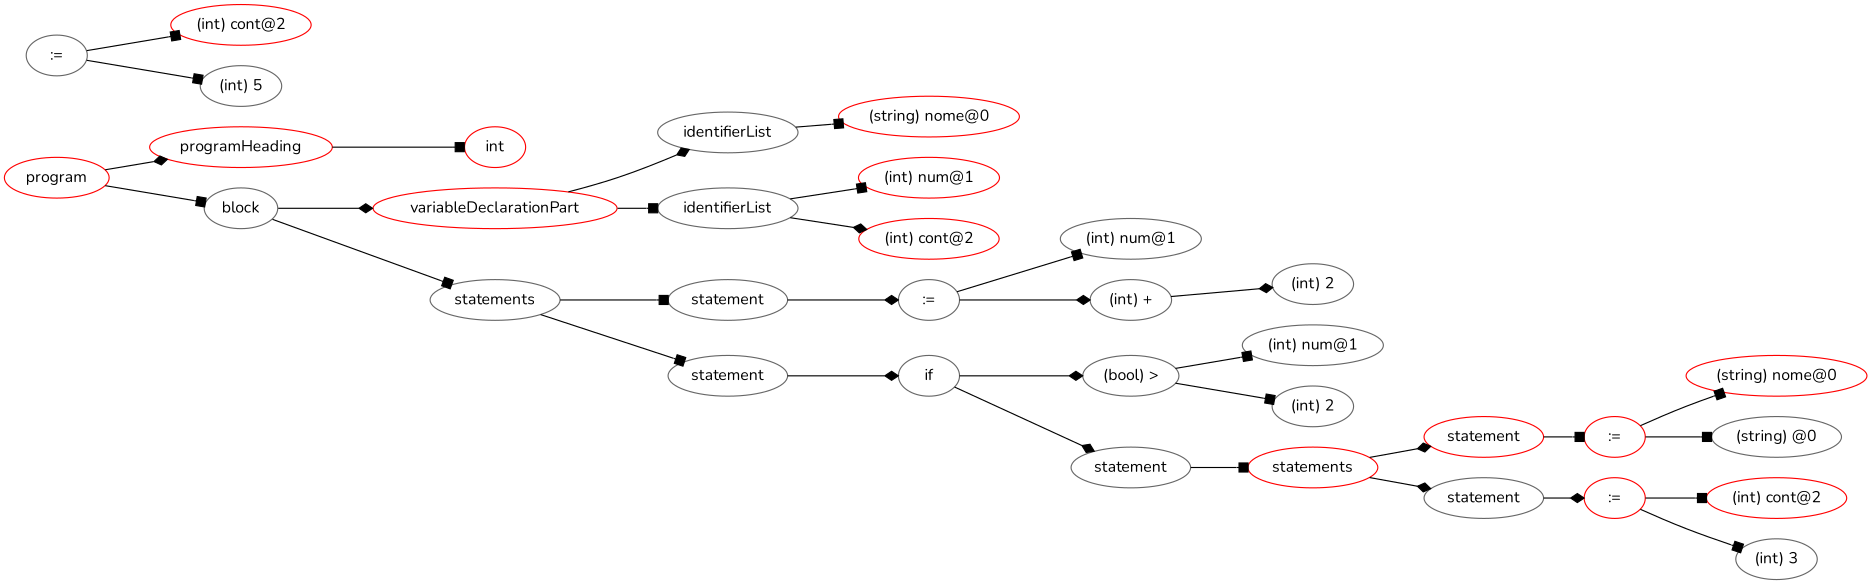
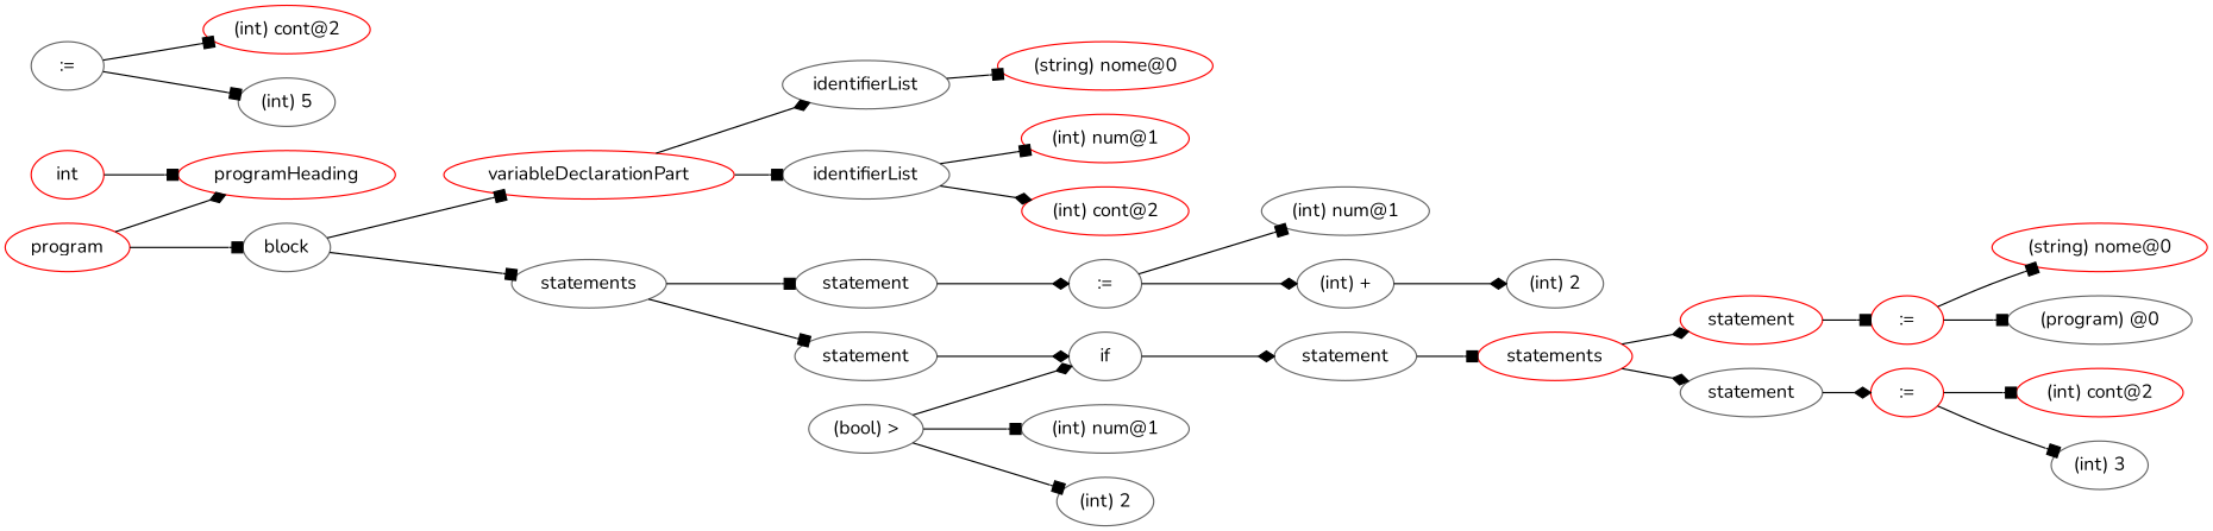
  digraph {
    fontname=Nunito
    ordering=out
    rankdir=LR
    node [color=gray40 fontname=Nunito]
    edge [arrowhead=box fontname=Nunito]
    n1 [color=red label=program]
    n2 [color=red label=programHeading]
    n3 [label=block]
    n4 [color=red label=int]
    n5 [color=red label=variableDeclarationPart]
    n6 [label=statements]
    n7 [label=identifierList]
    n8 [label=identifierList]
    n9 [label=statement]
    n10 [label=statement]
    n11 [color=red label="(string) nome@0"]
    n12 [color=red label="(int) num@1"]
    n13 [color=red label="(int) cont@2"]
    n14 [label=":="]
    n15 [label=if]
    n16 [label="(int) num@1"]
    n17 [label="(int) +"]
    n18 [label="(int) 2"]
    n19 [label="(bool) >"]
    n20 [label=statement]
    n21 [label="(int) num@1"]
    n22 [label="(int) 2"]
    n23 [color=red label=statements]
    n24 [color=red label=statement]
    n25 [label=statement]
    n26 [color=red label=":="]
    n27 [color=red label=":="]
    n28 [color=red label="(string) nome@0"]
-   n29 [label="(string) @0"]
+   n29 [label="(program) @0"]
    n30 [color=red label="(int) cont@2"]
    n31 [label="(int) 3"]
    n32 [label=":="]
    n33 [color=red label="(int) cont@2"]
    n34 [label="(int) 5"]
    n1 -> n2 [arrowhead=diamond]
    n1 -> n3
-   n2 -> n4
-   n3 -> n5 [arrowhead=diamond]
+   n4 -> n2
+   n3 -> n5
    n3 -> n6
    n5 -> n7 [arrowhead=diamond]
    n5 -> n8
    n6 -> n9
    n6 -> n10
    n7 -> n11
    n8 -> n12
    n8 -> n13 [arrowhead=diamond]
    n9 -> n14 [arrowhead=diamond]
    n10 -> n15 [arrowhead=diamond]
    n14 -> n16
    n14 -> n17 [arrowhead=diamond]
-   n15 -> n19 [arrowhead=diamond]
+   n19 -> n15 [arrowhead=diamond]
    n15 -> n20 [arrowhead=diamond]
    n17 -> n18 [arrowhead=diamond]
    n19 -> n21
    n19 -> n22
    n20 -> n23
    n23 -> n24 [arrowhead=diamond]
    n23 -> n25 [arrowhead=diamond]
    n24 -> n26
    n25 -> n27 [arrowhead=diamond]
    n26 -> n28
    n26 -> n29
    n27 -> n30
    n27 -> n31
    n32 -> n33
    n32 -> n34
  }
